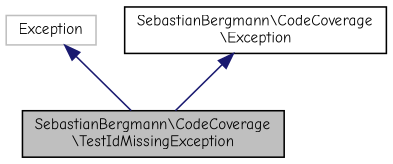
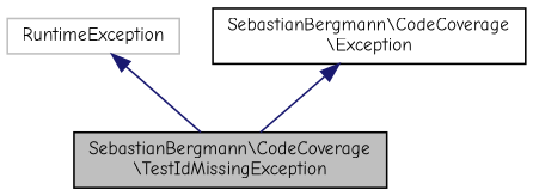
  digraph {
    fontname="Comic Neue"
    node [color=black fillcolor=white fontname="Comic Neue" fontsize=10 shape=record style=filled]
    edge [color=midnightblue dir=back fontname="Comic Neue" fontsize=10 labelfontname=Helvetica labelfontsize=10 style=solid]
    n1 [fillcolor=grey75 fontcolor=black height=0.2 label="SebastianBergmann\\CodeCoverage\l\\TestIdMissingException" width=0.4]
-   n2 [color=grey75 height=0.2 label=Exception width=0.4]
+   n2 [color=grey75 height=0.2 label=RuntimeException width=0.4]
    n3 [height=0.2 label="SebastianBergmann\\CodeCoverage\l\\Exception" width=0.4]
    n2 -> n1
    n3 -> n1
  }
